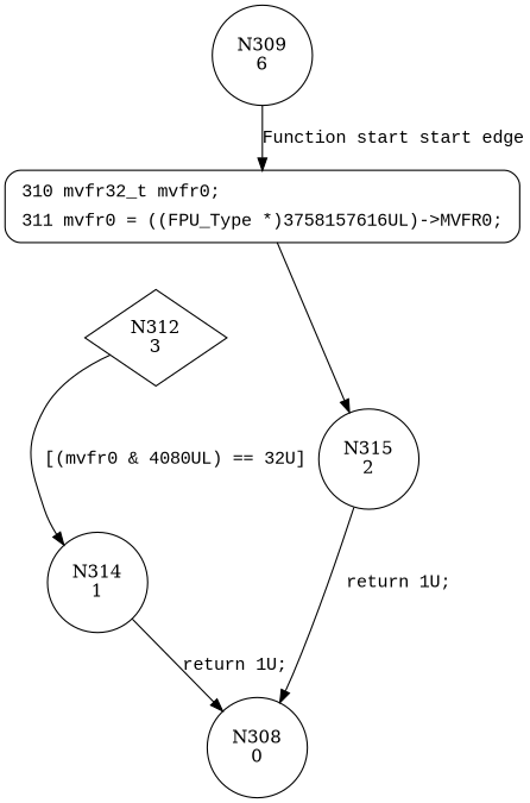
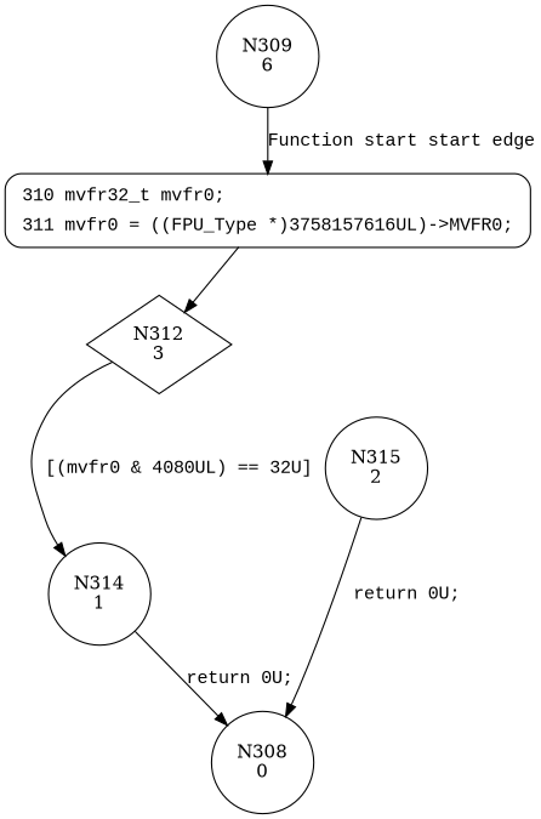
  digraph {
    node [shape=circle]
    edge [fontname="Courier New"]
    n1 [label="N309\n6"]
    n2 [fillcolor=white fontname="Courier New" label=<<table border="0" cellborder="0" cellpadding="3" bgcolor="white"><tr><td align="right">310</td><td align="left">mvfr32_t mvfr0;</td></tr><tr><td align="right">311</td><td align="left">mvfr0 = ((FPU_Type *)3758157616UL)-&gt;MVFR0;</td></tr></table>> penwidth=1 shape=Mrecord style="filled,bold"]
    n3 [label="N312\n3" shape=diamond]
    n4 [label="N314\n1"]
    n5 [label="N308\n0"]
    n6 [label="N315\n2"]
    n1 -> n2 [label="Function start start edge"]
-   n2 -> n6 [fontname=""]
+   n2 -> n3 [fontname=""]
    n3 -> n4 [label="[(mvfr0 & 4080UL) == 32U]"]
-   n4 -> n5 [label="return 1U;"]
-   n6 -> n5 [label="return 1U;"]
+   n4 -> n5 [label="return 0U;"]
+   n6 -> n5 [label="return 0U;"]
  }
